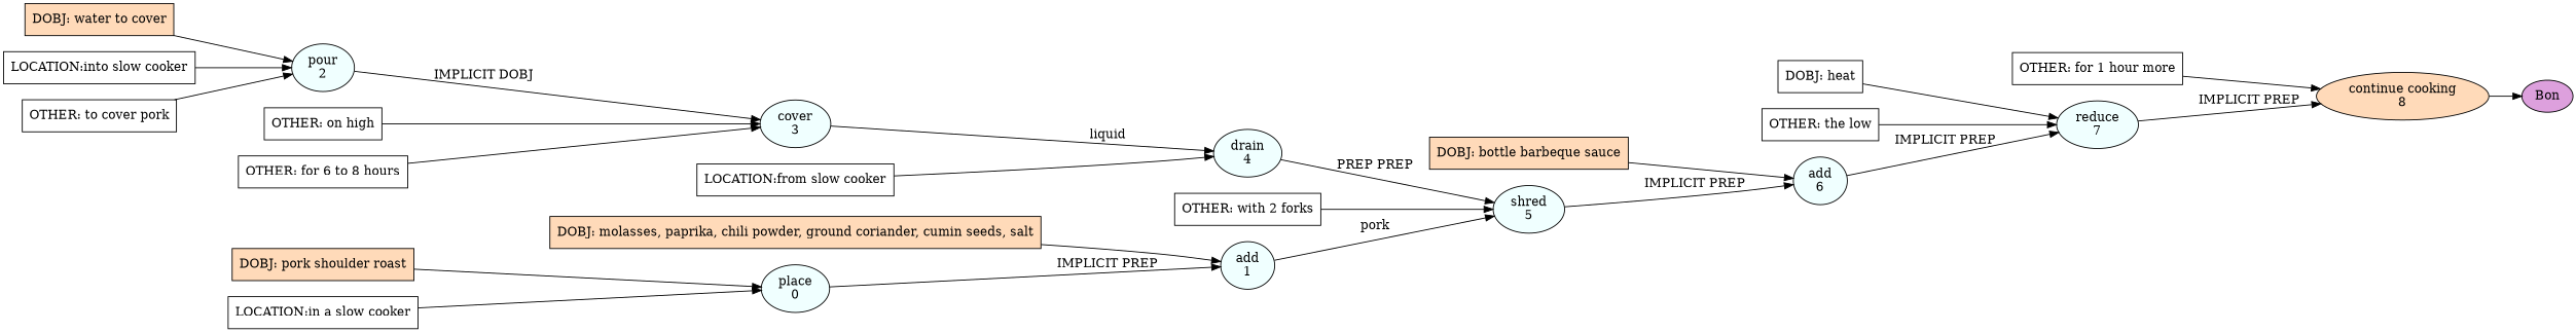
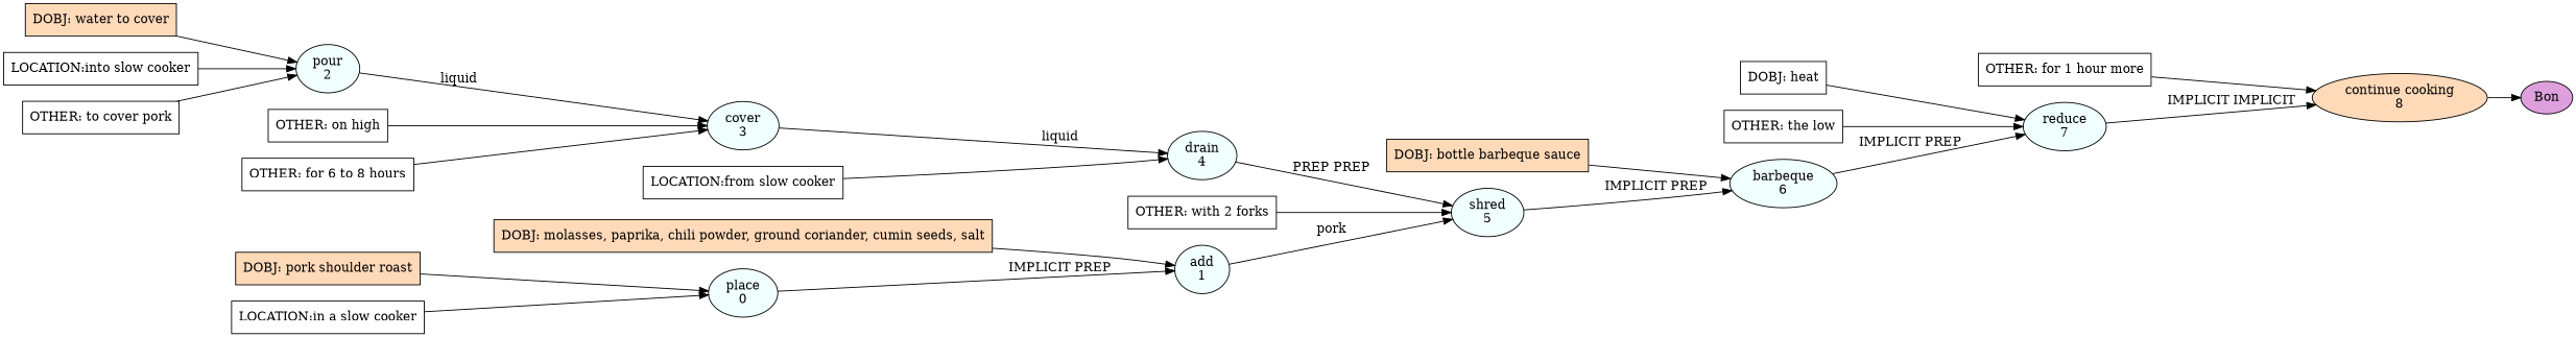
  digraph {
    rankdir=LR
    node [fillcolor=white shape=box style=filled]
    n1 [fillcolor=azure label="place\n0" shape=oval]
    n2 [fillcolor=azure label="add\n1" shape=oval]
    n3 [fillcolor=azure label="shred\n5" shape=oval]
-   n4 [fillcolor=azure label="add\n6" shape=oval]
+   n4 [fillcolor=azure label="barbeque\n6" shape=oval]
    n5 [fillcolor=azure label="pour\n2" shape=oval]
    n6 [fillcolor=azure label="cover\n3" shape=oval]
    n7 [fillcolor=azure label="drain\n4" shape=oval]
    n8 [fillcolor=azure label="reduce\n7" shape=oval]
    n9 [fillcolor=peachpuff label="continue cooking\n8" shape=oval]
    n10 [fillcolor=plum label=Bon shape=oval]
    n11 [fillcolor=peachpuff label="DOBJ: water to cover"]
    n12 [label="LOCATION:into slow cooker"]
    n13 [label="OTHER: to cover pork"]
    n14 [fillcolor=peachpuff label="DOBJ: pork shoulder roast"]
    n15 [label="LOCATION:in a slow cooker"]
    n16 [fillcolor=peachpuff label="DOBJ: molasses, paprika, chili powder, ground coriander, cumin seeds, salt"]
    n17 [label="OTHER: on high"]
    n18 [label="OTHER: for 6 to 8 hours"]
    n19 [label="LOCATION:from slow cooker"]
    n20 [label="OTHER: with 2 forks"]
    n21 [fillcolor=peachpuff label="DOBJ: bottle barbeque sauce"]
    n22 [label="DOBJ: heat"]
    n23 [label="OTHER: the low"]
    n24 [label="OTHER: for 1 hour more"]
    n1 -> n2 [label="IMPLICIT PREP"]
    n2 -> n3 [label=pork]
    n3 -> n4 [label="IMPLICIT PREP"]
    n4 -> n8 [label="IMPLICIT PREP"]
-   n5 -> n6 [label="IMPLICIT DOBJ"]
+   n5 -> n6 [label=liquid]
    n6 -> n7 [label=liquid]
    n7 -> n3 [label="PREP PREP"]
-   n8 -> n9 [label="IMPLICIT PREP"]
+   n8 -> n9 [label="IMPLICIT IMPLICIT"]
    n9 -> n10
    n11 -> n5
    n12 -> n5
    n13 -> n5
    n14 -> n1
    n15 -> n1
    n16 -> n2
    n17 -> n6
    n18 -> n6
    n19 -> n7
    n20 -> n3
    n21 -> n4
    n22 -> n8
    n23 -> n8
    n24 -> n9
  }
